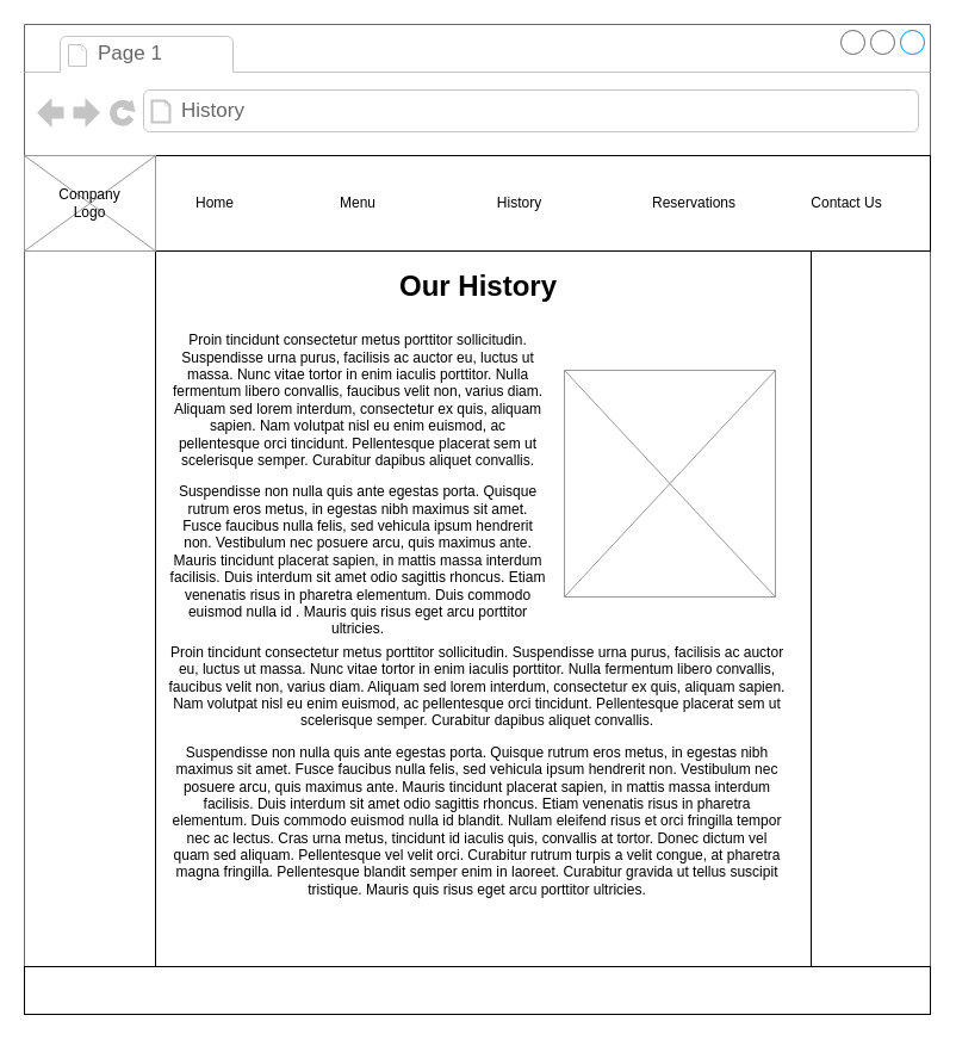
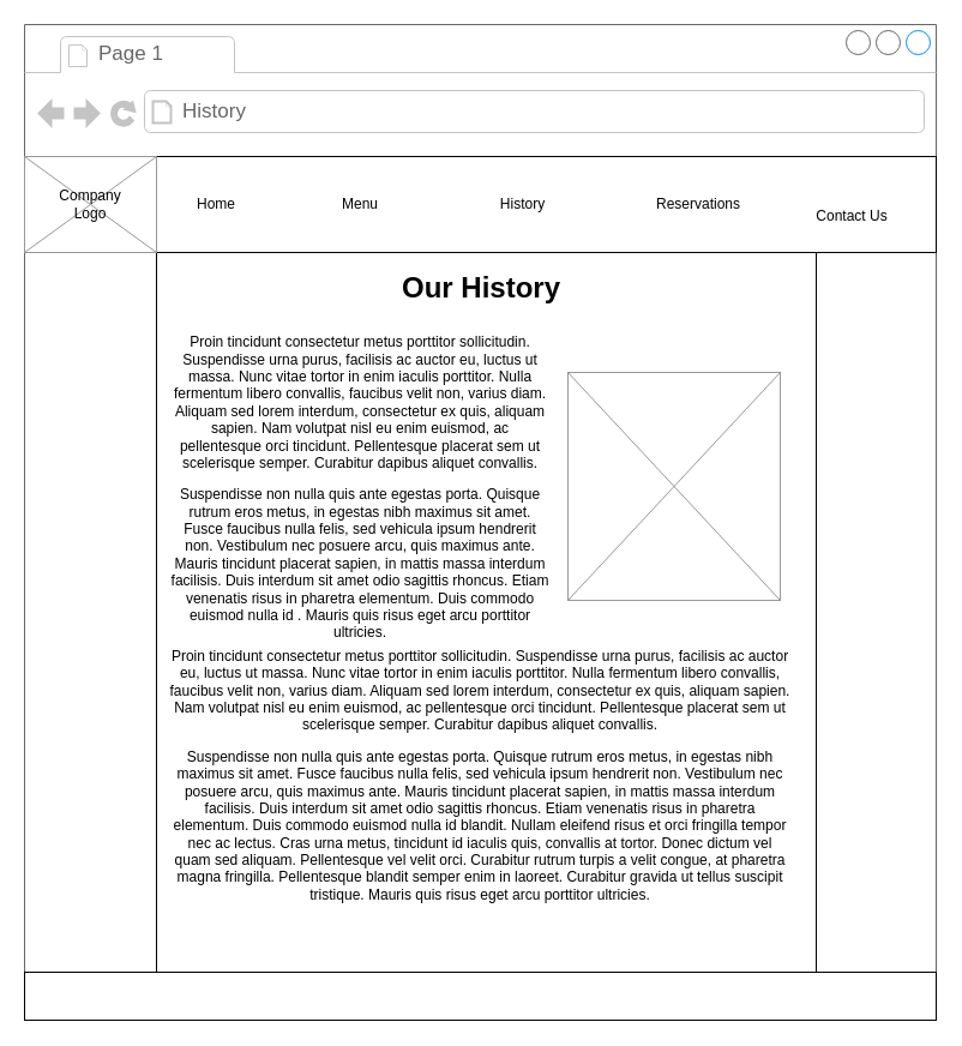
  <mxCell id="0" />
  <mxCell id="1" parent="0" />
  <mxCell id="2" value="&lt;br&gt;&lt;br&gt;" style="strokeWidth=1;shadow=0;dashed=0;align=center;html=1;shape=mxgraph.mockup.containers.browserWindow;rSize=0;fillColor=#ffffff;strokeColor=#666666;strokeColor2=#008cff;strokeColor3=#c4c4c4;mainText=,;recursiveResize=0;" parent="1" vertex="1"><mxGeometry y="20" width="760" height="830" as="geometry" x="20" /></mxCell>
  <mxCell id="3" value="Page 1" style="strokeWidth=1;shadow=0;dashed=0;align=center;html=1;shape=mxgraph.mockup.containers.anchor;fontSize=17;fontColor=#666666;align=left;" parent="2" vertex="1"><mxGeometry x="60" y="12" width="110" height="26" as="geometry" /></mxCell>
  <mxCell id="4" value="History" style="strokeWidth=1;shadow=0;dashed=0;align=center;html=1;shape=mxgraph.mockup.containers.anchor;rSize=0;fontSize=17;fontColor=#666666;align=left;" parent="2" vertex="1"><mxGeometry x="130" y="60" width="250" height="26" as="geometry" /></mxCell>
  <mxCell id="5" value="" style="rounded=0;whiteSpace=wrap;html=1;" parent="2" vertex="1"><mxGeometry y="110" width="760" height="80" as="geometry" /></mxCell>
  <mxCell id="6" value="" style="rounded=0;whiteSpace=wrap;html=1;" parent="2" vertex="1"><mxGeometry y="790" width="760" height="40" as="geometry" /></mxCell>
  <mxCell id="7" value="Home" style="text;html=1;strokeColor=none;fillColor=none;align=center;verticalAlign=middle;whiteSpace=wrap;rounded=0;" parent="2" vertex="1"><mxGeometry x="130" y="140" width="60" height="20" as="geometry" /></mxCell>
  <mxCell id="8" value="Menu" style="text;html=1;strokeColor=none;fillColor=none;align=center;verticalAlign=middle;whiteSpace=wrap;rounded=0;" parent="2" vertex="1"><mxGeometry x="220" y="140" width="120" height="20" as="geometry" /></mxCell>
  <mxCell id="9" value="History" style="text;html=1;strokeColor=none;fillColor=none;align=center;verticalAlign=middle;whiteSpace=wrap;rounded=0;" parent="2" vertex="1"><mxGeometry x="377.5" y="140" width="75" height="20" as="geometry" /></mxCell>
  <mxCell id="10" value="Reservations" style="text;html=1;strokeColor=none;fillColor=none;align=center;verticalAlign=middle;whiteSpace=wrap;rounded=0;" parent="2" vertex="1"><mxGeometry x="511.5" y="140" width="100" height="20" as="geometry" /></mxCell>
- <mxCell id="11" value="Contact Us" style="text;html=1;strokeColor=none;fillColor=none;align=center;verticalAlign=middle;whiteSpace=wrap;rounded=0;" parent="2" vertex="1"><mxGeometry x="650" y="140" width="80" height="20" as="geometry" /></mxCell>
+ <mxCell id="11" value="Contact Us" style="text;html=1;strokeColor=none;fillColor=none;align=center;verticalAlign=middle;whiteSpace=wrap;rounded=0;" parent="2" vertex="1"><mxGeometry x="650" y="150" width="80" height="20" as="geometry" /></mxCell>
  <mxCell id="12" value="" style="rounded=0;whiteSpace=wrap;html=1;" vertex="1" parent="2"><mxGeometry x="110" y="190" width="550" height="600" as="geometry" /></mxCell>
  <mxCell id="13" value="&lt;h1&gt;Our History&lt;/h1&gt;" style="text;html=1;strokeColor=none;fillColor=none;spacing=5;spacingTop=-20;whiteSpace=wrap;overflow=hidden;rounded=0;" vertex="1" parent="2"><mxGeometry x="310" y="200" width="150" height="40" as="geometry" /></mxCell>
  <mxCell id="14" value="&lt;p&gt;&lt;br&gt;&lt;/p&gt;&lt;p&gt;Proin tincidunt consectetur metus porttitor sollicitudin. Suspendisse urna purus, facilisis ac auctor eu, luctus ut massa. Nunc vitae tortor in enim iaculis porttitor. Nulla fermentum libero convallis, faucibus velit non, varius diam. Aliquam sed lorem interdum, consectetur ex quis, aliquam sapien. Nam volutpat nisl eu enim euismod, ac pellentesque orci tincidunt. Pellentesque placerat sem ut scelerisque semper. Curabitur dapibus aliquet convallis.&lt;/p&gt;&lt;p&gt;Suspendisse non nulla quis ante egestas porta. Quisque rutrum eros metus, in egestas nibh maximus sit amet. Fusce faucibus nulla felis, sed vehicula ipsum hendrerit non. Vestibulum nec posuere arcu, quis maximus ante. Mauris tincidunt placerat sapien, in mattis massa interdum facilisis. Duis interdum sit amet odio sagittis rhoncus. Etiam venenatis risus in pharetra elementum. Duis commodo euismod nulla id . Mauris quis risus eget arcu porttitor ultricies.&lt;/p&gt;&lt;div&gt;&lt;br&gt;&lt;/div&gt;" style="text;html=1;strokeColor=none;fillColor=none;align=center;verticalAlign=middle;whiteSpace=wrap;rounded=0;" vertex="1" parent="2"><mxGeometry x="120" y="250" width="320" height="260" as="geometry" /></mxCell>
  <mxCell id="15" value="&lt;p&gt;&lt;br&gt;&lt;/p&gt;&lt;p&gt;Proin tincidunt consectetur metus porttitor sollicitudin. Suspendisse urna purus, facilisis ac auctor eu, luctus ut massa. Nunc vitae tortor in enim iaculis porttitor. Nulla fermentum libero convallis, faucibus velit non, varius diam. Aliquam sed lorem interdum, consectetur ex quis, aliquam sapien. Nam volutpat nisl eu enim euismod, ac pellentesque orci tincidunt. Pellentesque placerat sem ut scelerisque semper. Curabitur dapibus aliquet convallis.&lt;/p&gt;&lt;p&gt;Suspendisse non nulla quis ante egestas porta. Quisque rutrum eros metus, in egestas nibh maximus sit amet. Fusce faucibus nulla felis, sed vehicula ipsum hendrerit non. Vestibulum nec posuere arcu, quis maximus ante. Mauris tincidunt placerat sapien, in mattis massa interdum facilisis. Duis interdum sit amet odio sagittis rhoncus. Etiam venenatis risus in pharetra elementum. Duis commodo euismod nulla id blandit. Nullam eleifend risus et orci fringilla tempor nec ac lectus. Cras urna metus, tincidunt id iaculis quis, convallis at tortor. Donec dictum vel quam sed aliquam. Pellentesque vel velit orci. Curabitur rutrum turpis a velit congue, at pharetra magna fringilla. Pellentesque blandit semper enim in laoreet. Curabitur gravida ut tellus suscipit tristique. Mauris quis risus eget arcu porttitor ultricies.&lt;/p&gt;&lt;div&gt;&lt;br&gt;&lt;/div&gt;" style="text;html=1;strokeColor=none;fillColor=none;align=center;verticalAlign=middle;whiteSpace=wrap;rounded=0;" vertex="1" parent="2"><mxGeometry x="120" y="520" width="520" height="200" as="geometry" /></mxCell>
  <mxCell id="16" value="" style="verticalLabelPosition=bottom;shadow=0;dashed=0;align=center;html=1;verticalAlign=top;strokeWidth=1;shape=mxgraph.mockup.graphics.simpleIcon;strokeColor=#999999;fillColor=#ffffff;" vertex="1" parent="2"><mxGeometry x="453" y="290" width="177" height="190" as="geometry" /></mxCell>
  <mxCell id="17" value="" style="verticalLabelPosition=bottom;shadow=0;dashed=0;align=center;html=1;verticalAlign=top;strokeWidth=1;shape=mxgraph.mockup.graphics.simpleIcon;strokeColor=#999999;fillColor=#ffffff;" parent="1" vertex="1"><mxGeometry y="130" width="110" height="80" as="geometry" x="20" /></mxCell>
  <mxCell id="18" value="Company Logo" style="text;html=1;strokeColor=none;fillColor=none;align=center;verticalAlign=middle;whiteSpace=wrap;rounded=0;" parent="1" vertex="1"><mxGeometry x="55" y="160" width="40" height="20" as="geometry" /></mxCell>
